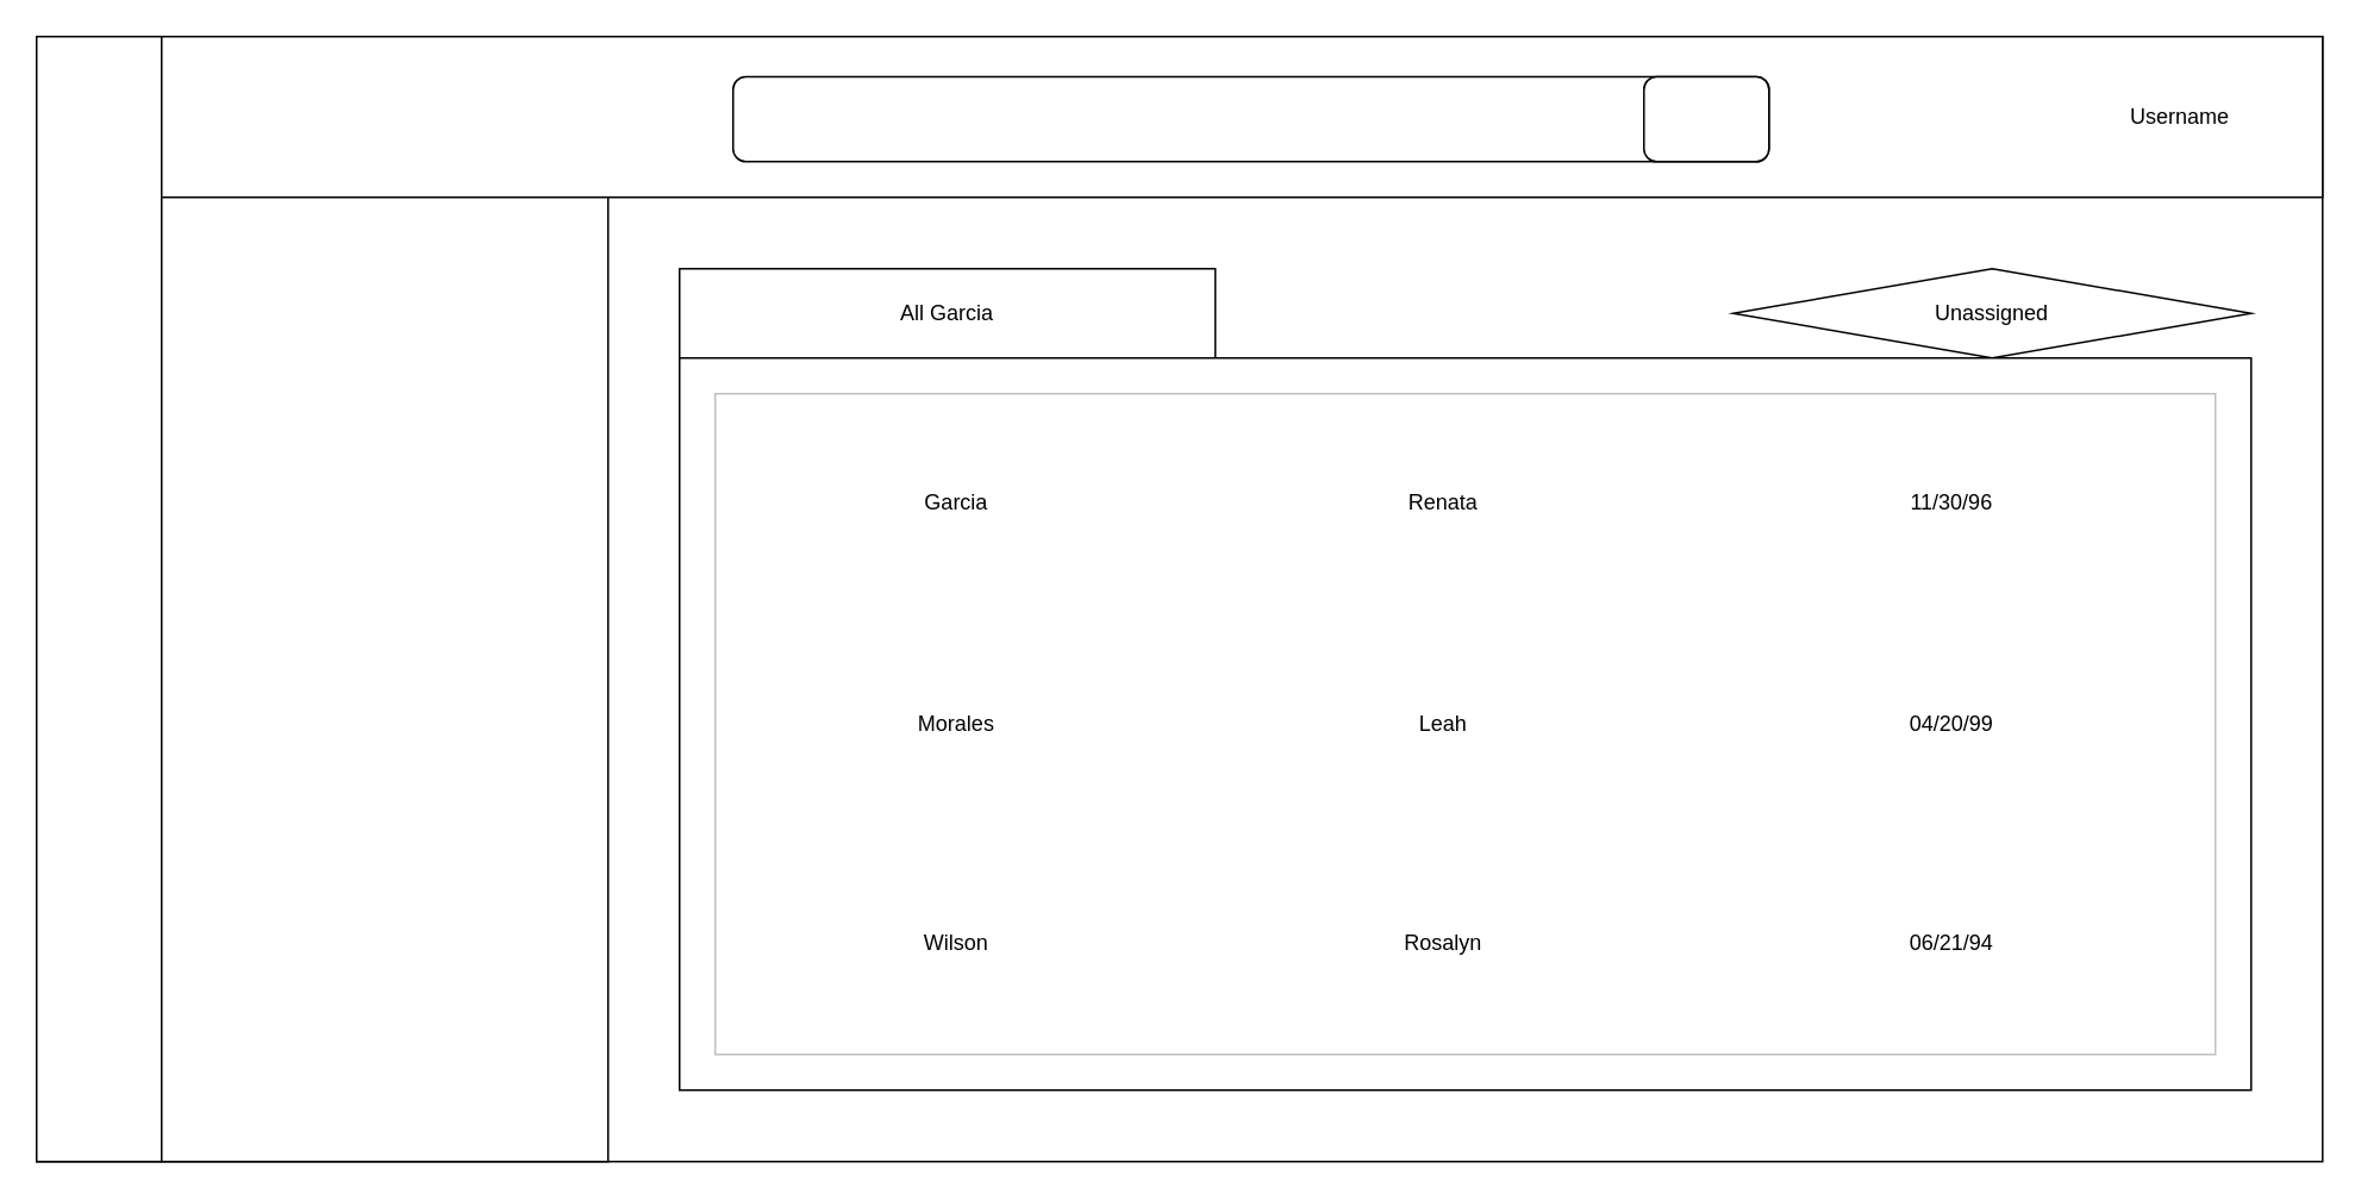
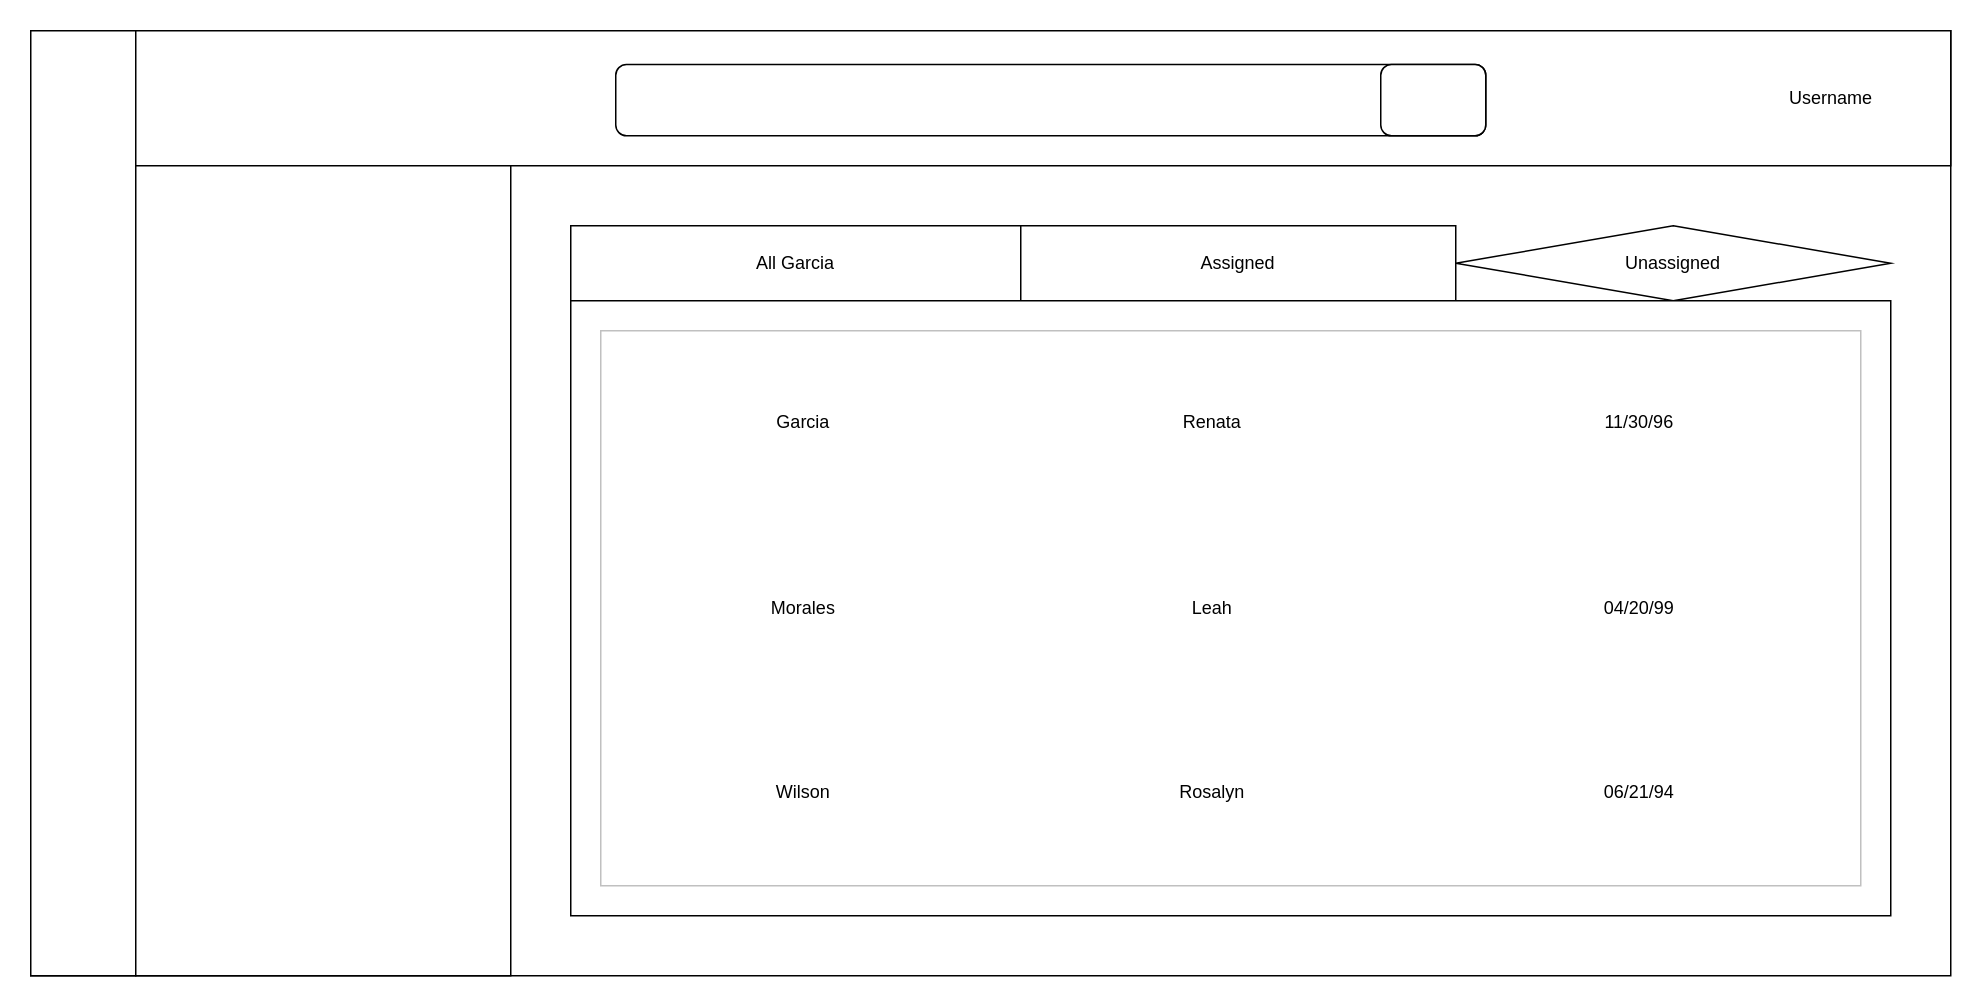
  <mxCell id="0" />
  <mxCell id="1" parent="0" />
  <mxCell id="2" value="" style="rounded=0;whiteSpace=wrap;html=1;" vertex="1" parent="1"><mxGeometry x="20" y="20" width="1280" height="630" as="geometry" /></mxCell>
  <mxCell id="3" value="" style="rounded=0;whiteSpace=wrap;html=1;" vertex="1" parent="1"><mxGeometry x="20" y="20" width="1280" height="90" as="geometry" /></mxCell>
  <mxCell id="4" value="Username" style="text;html=1;strokeColor=none;fillColor=none;align=right;verticalAlign=middle;whiteSpace=wrap;rounded=0;" vertex="1" parent="1"><mxGeometry x="980" y="50" width="270" height="30" as="geometry" /></mxCell>
  <mxCell id="5" value="" style="rounded=1;whiteSpace=wrap;html=1;" vertex="1" parent="1"><mxGeometry x="410" y="42.5" width="580" height="47.5" as="geometry" /></mxCell>
  <mxCell id="6" value="" style="rounded=1;whiteSpace=wrap;html=1;" vertex="1" parent="1"><mxGeometry x="920" y="42.5" width="70" height="47.5" as="geometry" /></mxCell>
  <mxCell id="7" value="" style="rounded=0;whiteSpace=wrap;html=1;" vertex="1" parent="1"><mxGeometry x="20" y="20" width="70" height="630" as="geometry" /></mxCell>
  <mxCell id="8" value="" style="rounded=0;whiteSpace=wrap;html=1;" vertex="1" parent="1"><mxGeometry x="90" y="110" width="250" height="540" as="geometry" /></mxCell>
  <mxCell id="9" value="All Garcia" style="rounded=0;whiteSpace=wrap;html=1;" vertex="1" parent="1"><mxGeometry x="380" y="150" width="300" height="50" as="geometry" /></mxCell>
  <mxCell id="10" value="Unassigned" style="rhombus;whiteSpace=wrap;html=1;" vertex="1" parent="1"><mxGeometry x="970" y="150" width="290" height="50" as="geometry" /></mxCell>
+ <mxCell id="11" value="Assigned" style="rounded=0;whiteSpace=wrap;html=1;" vertex="1" parent="1"><mxGeometry x="680" y="150" width="290" height="50" as="geometry" /></mxCell>
  <mxCell id="12" value="" style="rounded=0;whiteSpace=wrap;html=1;" vertex="1" parent="1"><mxGeometry x="380" y="200" width="880" height="410" as="geometry" /></mxCell>
  <mxCell id="13" value="&lt;table style=&quot;width:100%;height:100%;border-collapse:collapse;&quot; width=&quot;100%&quot; height=&quot;100%&quot; border=&quot;0&quot;&gt;&lt;tbody&gt;&lt;tr&gt;&lt;td align=&quot;center&quot;&gt;Garcia&lt;/td&gt;&lt;td align=&quot;center&quot;&gt;Renata&lt;/td&gt;&lt;td align=&quot;center&quot;&gt;11/30/96&lt;/td&gt;&lt;/tr&gt;&lt;tr&gt;&lt;td align=&quot;center&quot;&gt;Morales&lt;/td&gt;&lt;td align=&quot;center&quot;&gt;Leah&lt;/td&gt;&lt;td align=&quot;center&quot;&gt;04/20/99&lt;/td&gt;&lt;/tr&gt;&lt;tr&gt;&lt;td align=&quot;center&quot;&gt;Wilson&lt;/td&gt;&lt;td align=&quot;center&quot;&gt;Rosalyn&lt;/td&gt;&lt;td align=&quot;center&quot;&gt;06/21/94&lt;/td&gt;&lt;/tr&gt;&lt;/tbody&gt;&lt;/table&gt;" style="text;html=1;strokeColor=#c0c0c0;fillColor=none;overflow=fill;" vertex="1" parent="1"><mxGeometry x="400" y="220" width="840" height="370" as="geometry" /></mxCell>
